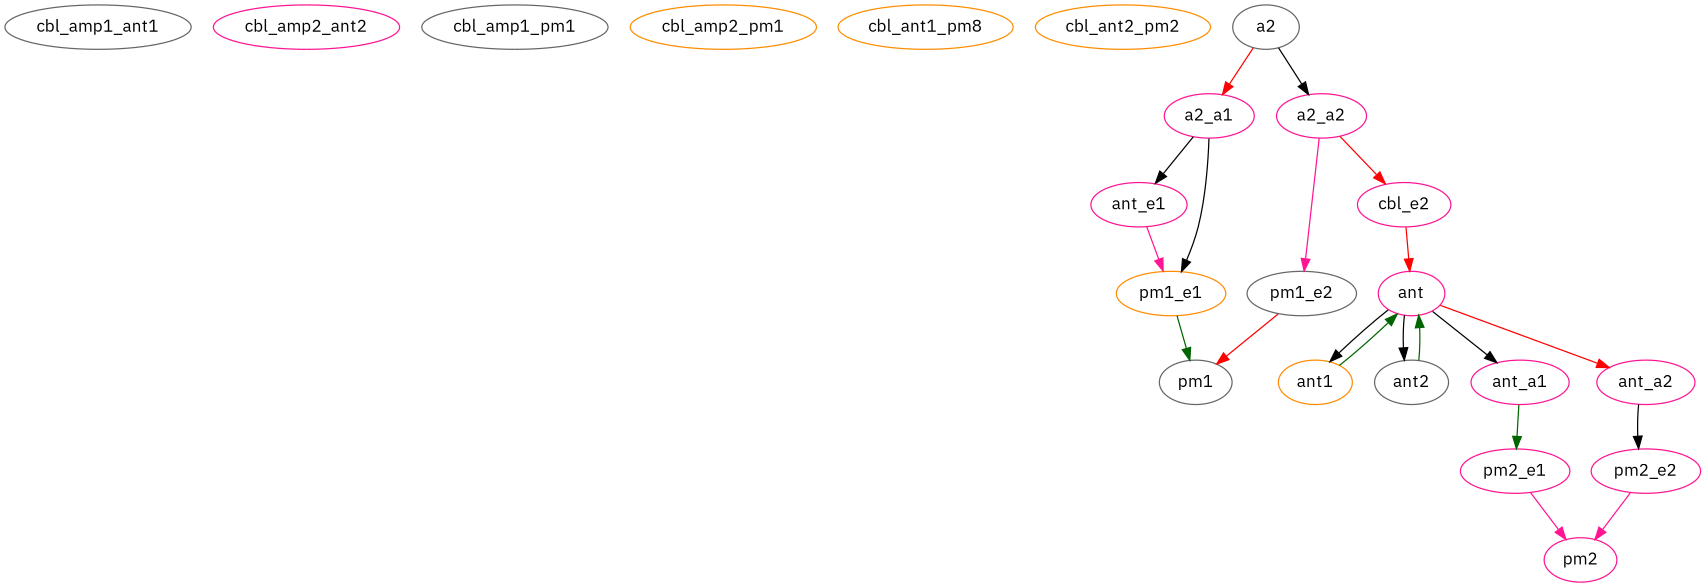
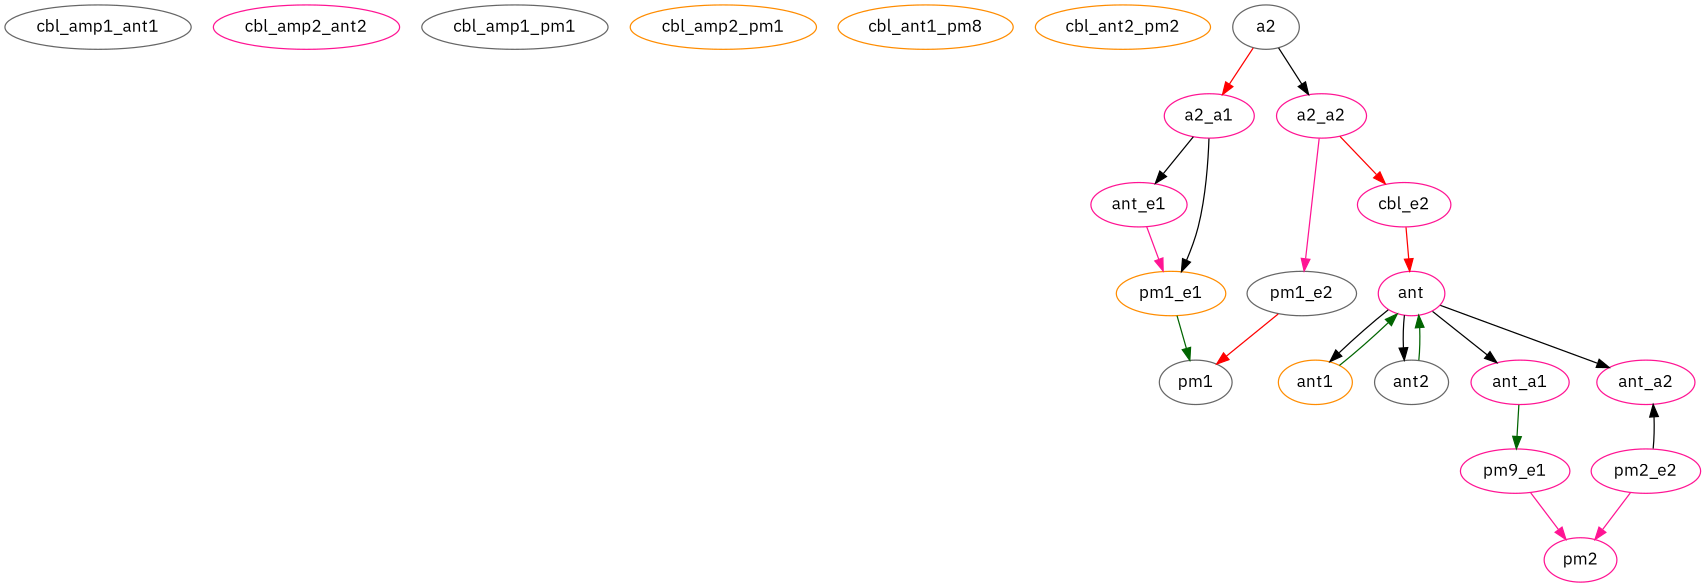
  digraph {
    fontname="IBM Plex Sans"
    node [color=deeppink fontname="IBM Plex Sans"]
    edge [color=black fontname="IBM Plex Sans"]
    cbl_amp1_ant1 [color=gray40 condition="f <= 1e9" ini="umd-cable-AMP-ANT_LF.ini"]
    cbl_amp2_ant2 [condition="f > 1e9" ini="umd-cable-AMP-ANT_HF.ini"]
    cbl_amp1_pm1 [color=gray40 condition="f <= 1e9" ini="umd-cable-PM-FWD_LF.ini"]
    cbl_amp2_pm1 [color=darkorange condition="f > 1e9" ini="umd-cable-PM-FWD_HF.ini"]
    n5 [color=darkorange condition="f <= 1e9" ini="umd-cable-PM-REV_LF.ini" label=cbl_ant1_pm8]
    cbl_ant2_pm2 [color=darkorange condition="f > 1e9" ini="umd-cable-PM-REV_HF.ini"]
    a2 [color=gray40]
    a2_a1
    a2_a2
    ant_e1
    pm1_e1 [color=darkorange]
    n12 [label=cbl_e2]
    pm1_e2 [color=gray40]
    pm1 [color=gray40]
    ant
    ant1 [color=darkorange]
    ant2 [color=gray40]
    ant_a1
    ant_a2
-   pm2_e1
+   pm2_e1 [label=pm9_e1]
    pm2_e2
    pm2
    a2 -> a2_a1 [color=red]
    a2 -> a2_a2
    a2_a1 -> ant_e1 [dev=cbl_amp1_ant1 what=S21]
    a2_a1 -> pm1_e1 [dev=cbl_amp1_pm1 what=S21]
    a2_a2 -> n12 [color=red dev=cbl_amp2_ant2 what=S21]
    a2_a2 -> pm1_e2 [color=deeppink dev=cbl_amp2_pm1 what=S21]
    ant_e1 -> pm1_e1 [color=deeppink]
    pm1_e1 -> pm1 [color=darkgreen]
    n12 -> ant [color=red]
    pm1_e2 -> pm1 [color=red]
    ant -> ant1
    ant -> ant2
    ant -> ant_a1
-   ant -> ant_a2 [color=red]
+   ant -> ant_a2
    ant1 -> ant [color=darkgreen]
    ant2 -> ant [color=darkgreen]
    ant_a1 -> pm2_e1 [color=darkgreen dev=cbl_ant1_pm2 what=S21]
-   ant_a2 -> pm2_e2 [dev=cbl_ant2_pm2 what=S21]
+   pm2_e2 -> ant_a2 [dev=cbl_ant2_pm2 what=S21]
    pm2_e1 -> pm2 [color=deeppink]
    pm2_e2 -> pm2 [color=deeppink]
  }
